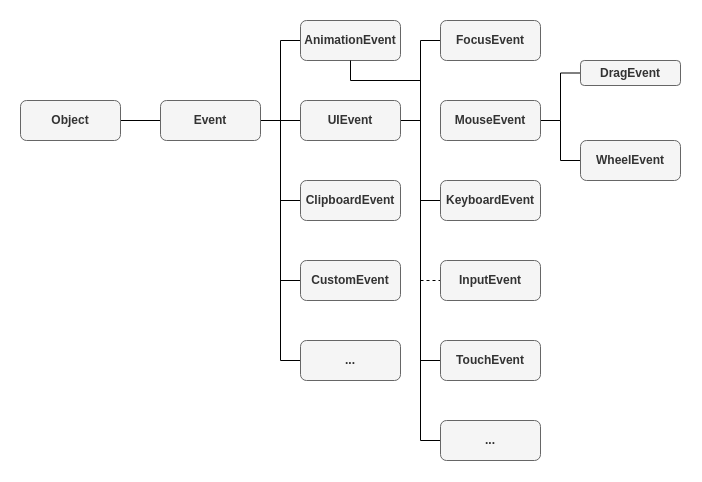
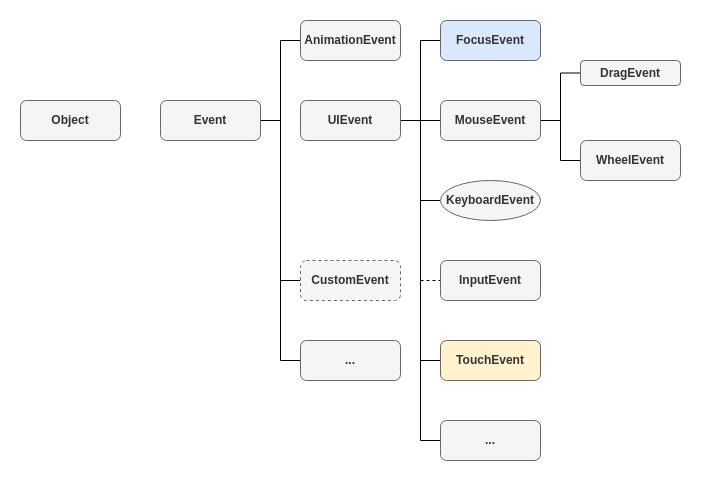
  <mxCell id="0" />
  <mxCell id="1" parent="0" />
- <mxCell id="2" style="edgeStyle=orthogonalEdgeStyle;rounded=0;orthogonalLoop=1;jettySize=auto;html=1;exitX=1;exitY=0.5;exitDx=0;exitDy=0;entryX=0;entryY=0.5;entryDx=0;entryDy=0;endArrow=none;endFill=0;" edge="1" parent="1" source="3" target="9"><mxGeometry relative="1" as="geometry" /></mxCell>
  <mxCell id="3" value="&lt;b&gt;Object&lt;/b&gt;" style="rounded=1;whiteSpace=wrap;html=1;fillColor=#f5f5f5;fontColor=#333333;strokeColor=#666666;" vertex="1" parent="1"><mxGeometry x="20" y="100" width="100" height="40" as="geometry" /></mxCell>
- <mxCell id="4" style="edgeStyle=orthogonalEdgeStyle;rounded=0;orthogonalLoop=1;jettySize=auto;html=1;exitX=1;exitY=0.5;exitDx=0;exitDy=0;entryX=0;entryY=0.5;entryDx=0;entryDy=0;endArrow=none;endFill=0;" edge="1" parent="1" source="9" target="17"><mxGeometry relative="1" as="geometry" /></mxCell>
  <mxCell id="5" style="edgeStyle=orthogonalEdgeStyle;rounded=0;orthogonalLoop=1;jettySize=auto;html=1;exitX=1;exitY=0.5;exitDx=0;exitDy=0;entryX=0;entryY=0.5;entryDx=0;entryDy=0;endArrow=none;endFill=0;" edge="1" parent="1" source="9" target="10"><mxGeometry relative="1" as="geometry" /></mxCell>
- <mxCell id="6" style="edgeStyle=orthogonalEdgeStyle;rounded=0;orthogonalLoop=1;jettySize=auto;html=1;exitX=1;exitY=0.5;exitDx=0;exitDy=0;entryX=0;entryY=0.5;entryDx=0;entryDy=0;endArrow=none;endFill=0;" edge="1" parent="1" source="9" target="18"><mxGeometry relative="1" as="geometry" /></mxCell>
  <mxCell id="7" style="edgeStyle=orthogonalEdgeStyle;rounded=0;orthogonalLoop=1;jettySize=auto;html=1;exitX=1;exitY=0.5;exitDx=0;exitDy=0;entryX=0;entryY=0.5;entryDx=0;entryDy=0;endArrow=none;endFill=0;" edge="1" parent="1" source="9" target="19"><mxGeometry relative="1" as="geometry" /></mxCell>
  <mxCell id="8" style="edgeStyle=orthogonalEdgeStyle;rounded=0;orthogonalLoop=1;jettySize=auto;html=1;exitX=1;exitY=0.5;exitDx=0;exitDy=0;entryX=0;entryY=0.5;entryDx=0;entryDy=0;endArrow=none;endFill=0;" edge="1" parent="1" source="9" target="20"><mxGeometry relative="1" as="geometry" /></mxCell>
  <mxCell id="9" value="&lt;b&gt;Event&lt;/b&gt;" style="rounded=1;whiteSpace=wrap;html=1;fillColor=#f5f5f5;fontColor=#333333;strokeColor=#666666;" vertex="1" parent="1"><mxGeometry x="160" y="100" width="100" height="40" as="geometry" /></mxCell>
  <mxCell id="10" value="&lt;b&gt;AnimationEvent&lt;/b&gt;" style="rounded=1;whiteSpace=wrap;html=1;fillColor=#f5f5f5;fontColor=#333333;strokeColor=#666666;" vertex="1" parent="1"><mxGeometry x="300" y="20" width="100" height="40" as="geometry" /></mxCell>
  <mxCell id="11" style="edgeStyle=orthogonalEdgeStyle;rounded=0;orthogonalLoop=1;jettySize=auto;html=1;exitX=1;exitY=0.5;exitDx=0;exitDy=0;entryX=0;entryY=0.5;entryDx=0;entryDy=0;endArrow=none;endFill=0;" edge="1" parent="1" source="17" target="21"><mxGeometry relative="1" as="geometry" /></mxCell>
- <mxCell id="12" style="edgeStyle=orthogonalEdgeStyle;rounded=0;orthogonalLoop=1;jettySize=auto;html=1;exitX=1;exitY=0.5;exitDx=0;exitDy=0;endArrow=none;endFill=0;" edge="1" parent="1" source="17" target="10"><mxGeometry relative="1" as="geometry" /></mxCell>
+ <mxCell id="12" style="edgeStyle=orthogonalEdgeStyle;rounded=0;orthogonalLoop=1;jettySize=auto;html=1;exitX=1;exitY=0.5;exitDx=0;exitDy=0;entryX=0;entryY=0.5;entryDx=0;entryDy=0;endArrow=none;endFill=0;" edge="1" parent="1" source="17" target="24"><mxGeometry relative="1" as="geometry" /></mxCell>
  <mxCell id="13" style="edgeStyle=orthogonalEdgeStyle;rounded=0;orthogonalLoop=1;jettySize=auto;html=1;exitX=1;exitY=0.5;exitDx=0;exitDy=0;entryX=0;entryY=0.5;entryDx=0;entryDy=0;endArrow=none;endFill=0;" edge="1" parent="1" source="17" target="25"><mxGeometry relative="1" as="geometry" /></mxCell>
  <mxCell id="14" style="edgeStyle=orthogonalEdgeStyle;rounded=0;orthogonalLoop=1;jettySize=auto;html=1;exitX=1;exitY=0.5;exitDx=0;exitDy=0;entryX=0;entryY=0.5;entryDx=0;entryDy=0;endArrow=none;endFill=0;dashed=1;" edge="1" parent="1" source="17" target="26"><mxGeometry relative="1" as="geometry" /></mxCell>
  <mxCell id="15" style="edgeStyle=orthogonalEdgeStyle;rounded=0;orthogonalLoop=1;jettySize=auto;html=1;exitX=1;exitY=0.5;exitDx=0;exitDy=0;entryX=0;entryY=0.5;entryDx=0;entryDy=0;endArrow=none;endFill=0;" edge="1" parent="1" source="17" target="27"><mxGeometry relative="1" as="geometry" /></mxCell>
  <mxCell id="16" style="edgeStyle=orthogonalEdgeStyle;rounded=0;orthogonalLoop=1;jettySize=auto;html=1;exitX=1;exitY=0.5;exitDx=0;exitDy=0;entryX=0;entryY=0.5;entryDx=0;entryDy=0;endArrow=none;endFill=0;" edge="1" parent="1" source="17" target="28"><mxGeometry relative="1" as="geometry" /></mxCell>
  <mxCell id="17" value="&lt;b&gt;UIEvent&lt;/b&gt;" style="rounded=1;whiteSpace=wrap;html=1;fillColor=#f5f5f5;fontColor=#333333;strokeColor=#666666;" vertex="1" parent="1"><mxGeometry x="300" y="100" width="100" height="40" as="geometry" /></mxCell>
- <mxCell id="18" value="&lt;b&gt;ClipboardEvent&lt;/b&gt;" style="rounded=1;whiteSpace=wrap;html=1;fillColor=#f5f5f5;fontColor=#333333;strokeColor=#666666;" vertex="1" parent="1"><mxGeometry x="300" y="180" width="100" height="40" as="geometry" /></mxCell>
- <mxCell id="19" value="&lt;b&gt;CustomEvent&lt;/b&gt;" style="rounded=1;whiteSpace=wrap;html=1;fillColor=#f5f5f5;fontColor=#333333;strokeColor=#666666;" vertex="1" parent="1"><mxGeometry x="300" y="260" width="100" height="40" as="geometry" /></mxCell>
+ <mxCell id="19" value="&lt;b&gt;CustomEvent&lt;/b&gt;" style="rounded=1;whiteSpace=wrap;html=1;fillColor=#f5f5f5;fontColor=#333333;strokeColor=#666666;dashed=1;" vertex="1" parent="1"><mxGeometry x="300" y="260" width="100" height="40" as="geometry" /></mxCell>
  <mxCell id="20" value="&lt;b&gt;...&lt;/b&gt;" style="rounded=1;whiteSpace=wrap;html=1;fillColor=#f5f5f5;fontColor=#333333;strokeColor=#666666;" vertex="1" parent="1"><mxGeometry x="300" y="340" width="100" height="40" as="geometry" /></mxCell>
- <mxCell id="21" value="&lt;b&gt;FocusEvent&lt;/b&gt;" style="rounded=1;whiteSpace=wrap;html=1;fillColor=#f5f5f5;fontColor=#333333;strokeColor=#666666;" vertex="1" parent="1"><mxGeometry x="440" y="20" width="100" height="40" as="geometry" /></mxCell>
+ <mxCell id="21" value="&lt;b&gt;FocusEvent&lt;/b&gt;" style="rounded=1;whiteSpace=wrap;html=1;fillColor=#dae8fc;fontColor=#333333;strokeColor=#666666;" vertex="1" parent="1"><mxGeometry x="440" y="20" width="100" height="40" as="geometry" /></mxCell>
  <mxCell id="22" style="edgeStyle=orthogonalEdgeStyle;rounded=0;orthogonalLoop=1;jettySize=auto;html=1;exitX=1;exitY=0.5;exitDx=0;exitDy=0;entryX=0;entryY=0.5;entryDx=0;entryDy=0;endArrow=none;endFill=0;" edge="1" parent="1" source="24" target="29"><mxGeometry relative="1" as="geometry" /></mxCell>
  <mxCell id="23" style="edgeStyle=orthogonalEdgeStyle;rounded=0;orthogonalLoop=1;jettySize=auto;html=1;exitX=1;exitY=0.5;exitDx=0;exitDy=0;entryX=0;entryY=0.5;entryDx=0;entryDy=0;endArrow=none;endFill=0;" edge="1" parent="1" source="24" target="30"><mxGeometry relative="1" as="geometry" /></mxCell>
  <mxCell id="24" value="&lt;b&gt;MouseEvent&lt;/b&gt;" style="rounded=1;whiteSpace=wrap;html=1;fillColor=#f5f5f5;fontColor=#333333;strokeColor=#666666;" vertex="1" parent="1"><mxGeometry x="440" y="100" width="100" height="40" as="geometry" /></mxCell>
- <mxCell id="25" value="&lt;b&gt;KeyboardEvent&lt;/b&gt;" style="rounded=1;whiteSpace=wrap;html=1;fillColor=#f5f5f5;fontColor=#333333;strokeColor=#666666;" vertex="1" parent="1"><mxGeometry x="440" y="180" width="100" height="40" as="geometry" /></mxCell>
+ <mxCell id="25" value="&lt;b&gt;KeyboardEvent&lt;/b&gt;" style="ellipse;whiteSpace=wrap;html=1;fillColor=#f5f5f5;fontColor=#333333;strokeColor=#666666;" vertex="1" parent="1"><mxGeometry x="440" y="180" width="100" height="40" as="geometry" /></mxCell>
  <mxCell id="26" value="&lt;b&gt;InputEvent&lt;/b&gt;" style="rounded=1;whiteSpace=wrap;html=1;fillColor=#f5f5f5;fontColor=#333333;strokeColor=#666666;" vertex="1" parent="1"><mxGeometry x="440" y="260" width="100" height="40" as="geometry" /></mxCell>
- <mxCell id="27" value="&lt;b&gt;TouchEvent&lt;/b&gt;" style="rounded=1;whiteSpace=wrap;html=1;fillColor=#f5f5f5;fontColor=#333333;strokeColor=#666666;" vertex="1" parent="1"><mxGeometry x="440" y="340" width="100" height="40" as="geometry" /></mxCell>
+ <mxCell id="27" value="&lt;b&gt;TouchEvent&lt;/b&gt;" style="rounded=1;whiteSpace=wrap;html=1;fillColor=#fff2cc;fontColor=#333333;strokeColor=#666666;" vertex="1" parent="1"><mxGeometry x="440" y="340" width="100" height="40" as="geometry" /></mxCell>
  <mxCell id="28" value="&lt;b&gt;...&lt;/b&gt;" style="rounded=1;whiteSpace=wrap;html=1;fillColor=#f5f5f5;fontColor=#333333;strokeColor=#666666;" vertex="1" parent="1"><mxGeometry x="440" y="420" width="100" height="40" as="geometry" /></mxCell>
  <mxCell id="29" value="&lt;b&gt;DragEvent&lt;/b&gt;" style="rounded=1;whiteSpace=wrap;html=1;fillColor=#f5f5f5;fontColor=#333333;strokeColor=#666666;" vertex="1" parent="1"><mxGeometry x="580" y="60" width="100" height="25" as="geometry" /></mxCell>
  <mxCell id="30" value="&lt;b&gt;WheelEvent&lt;/b&gt;" style="rounded=1;whiteSpace=wrap;html=1;fillColor=#f5f5f5;fontColor=#333333;strokeColor=#666666;" vertex="1" parent="1"><mxGeometry x="580" y="140" width="100" height="40" as="geometry" /></mxCell>
